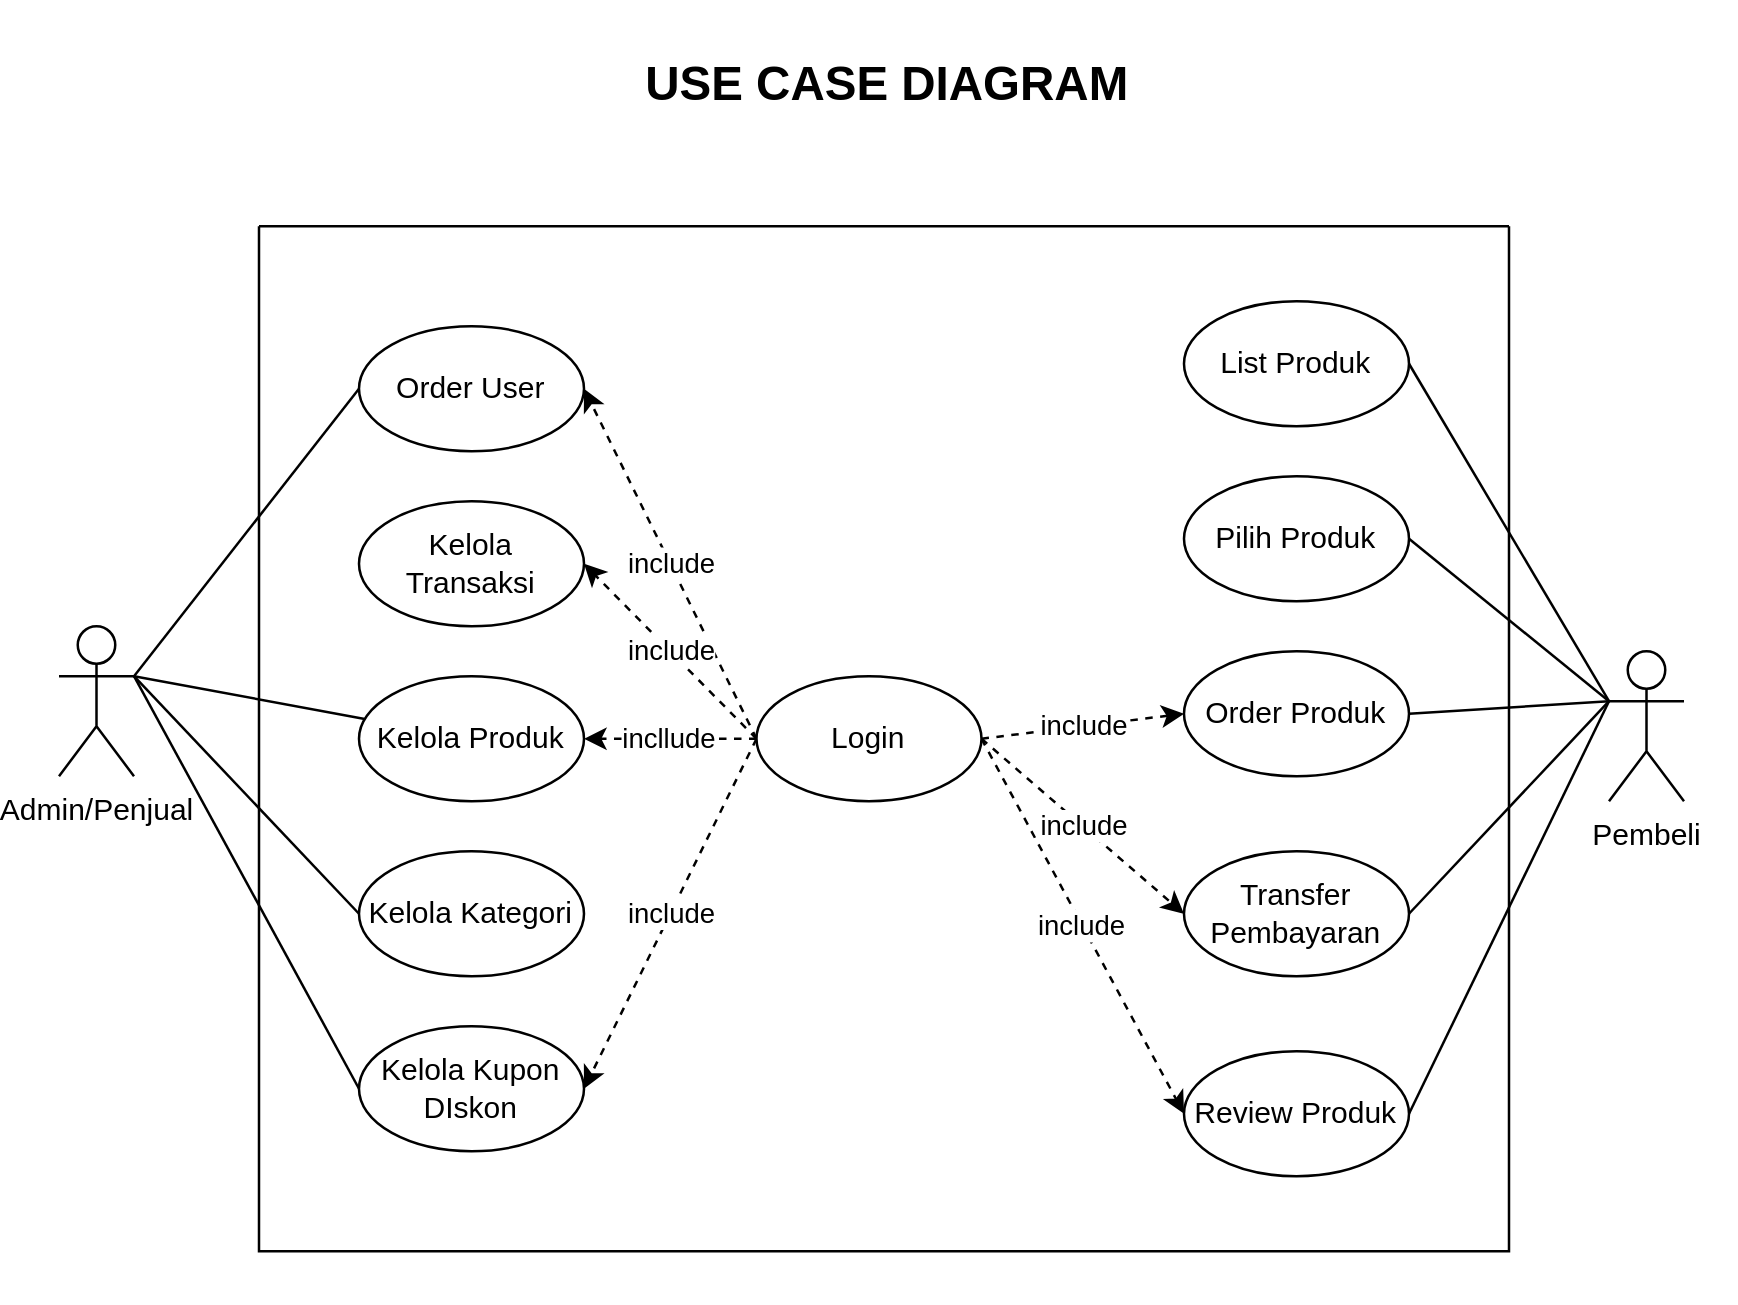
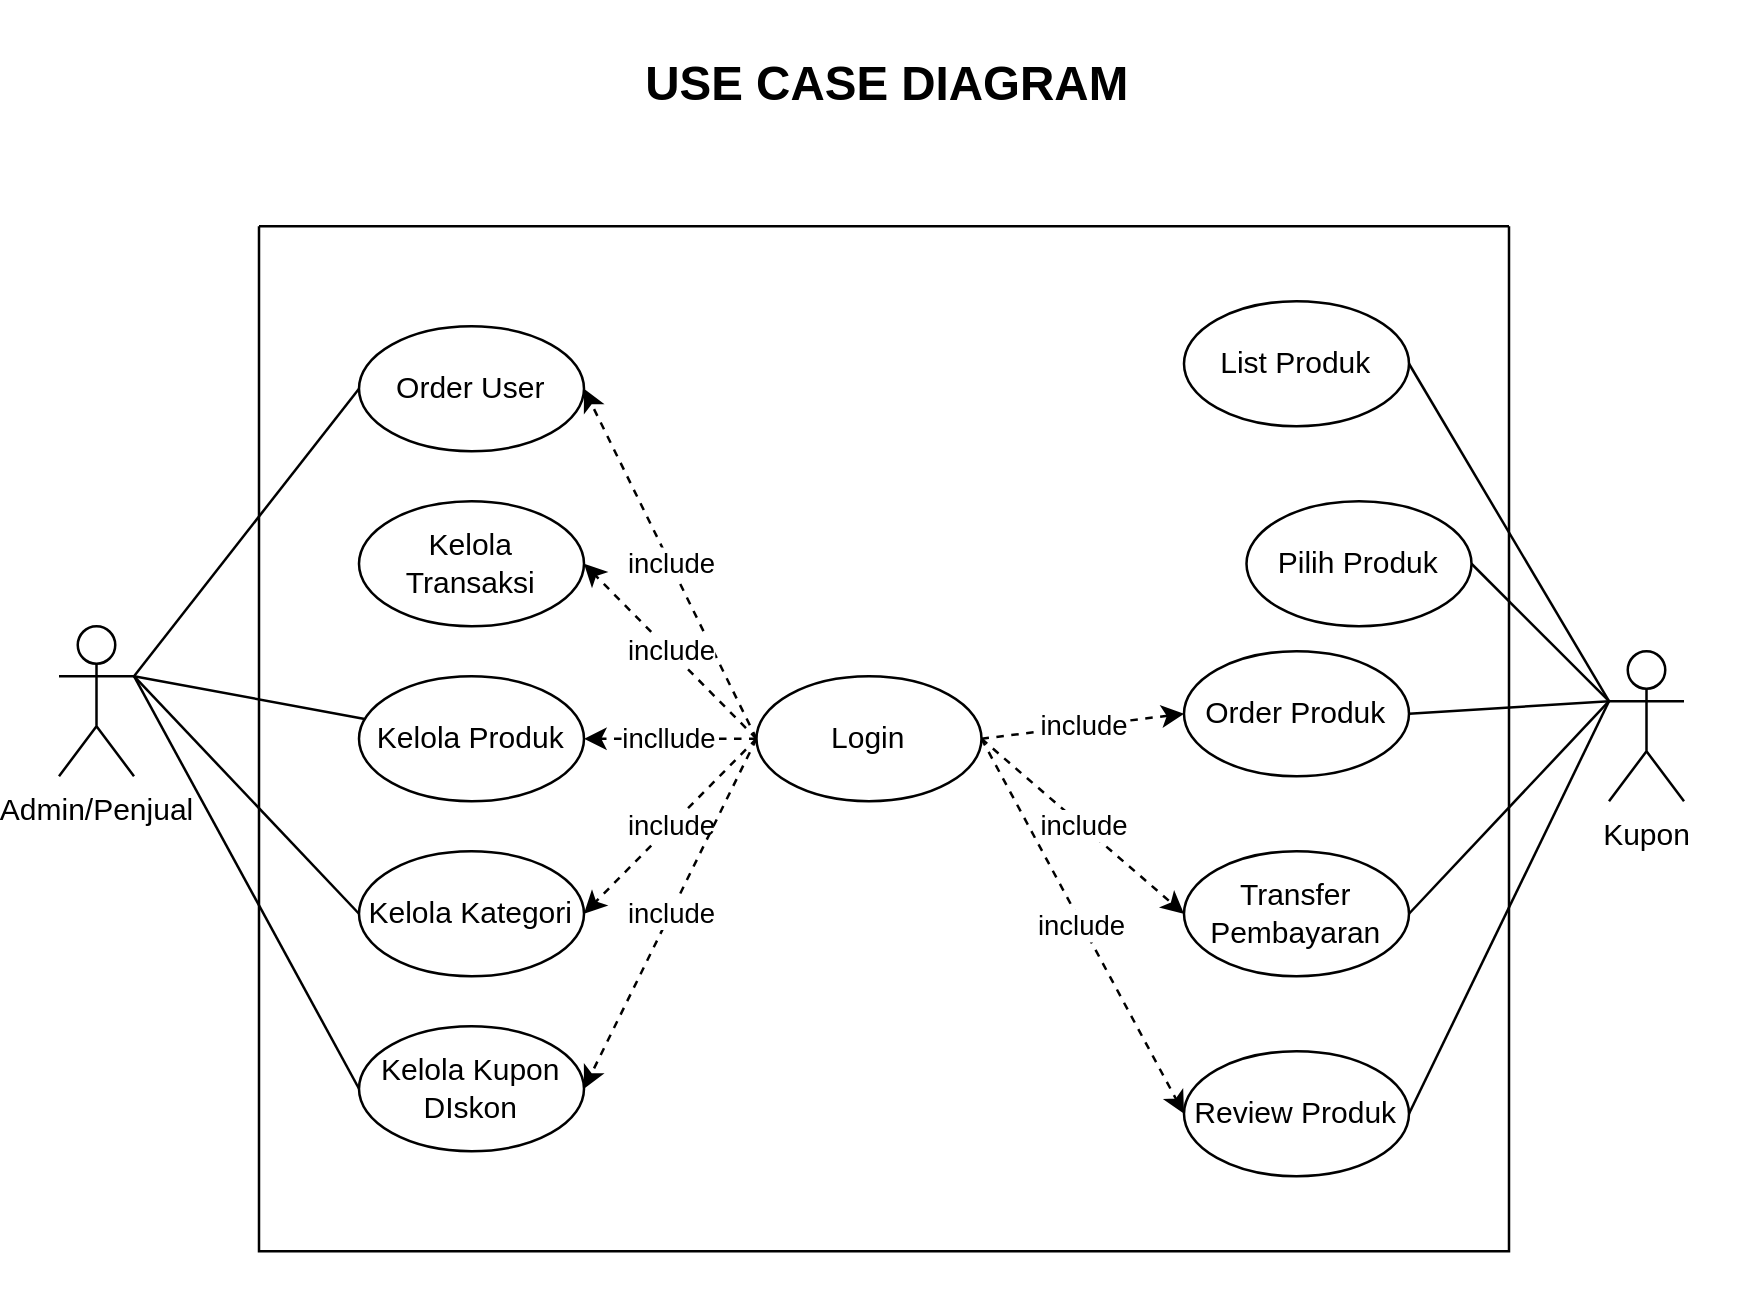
  <mxCell id="0" />
  <mxCell id="1" parent="0" />
  <mxCell id="2" style="rounded=0;orthogonalLoop=1;jettySize=auto;html=1;exitX=1;exitY=0.333;exitDx=0;exitDy=0;exitPerimeter=0;entryX=0;entryY=0.5;entryDx=0;entryDy=0;endArrow=none;endFill=0;" parent="1" source="6" target="7" edge="1"><mxGeometry relative="1" as="geometry" /></mxCell>
  <mxCell id="3" style="rounded=0;orthogonalLoop=1;jettySize=auto;html=1;exitX=1;exitY=0.333;exitDx=0;exitDy=0;exitPerimeter=0;endArrow=none;endFill=0;" parent="1" source="6" target="9" edge="1"><mxGeometry relative="1" as="geometry" /></mxCell>
  <mxCell id="4" style="rounded=0;orthogonalLoop=1;jettySize=auto;html=1;exitX=1;exitY=0.333;exitDx=0;exitDy=0;exitPerimeter=0;entryX=0;entryY=0.5;entryDx=0;entryDy=0;endArrow=none;endFill=0;" parent="1" source="6" target="10" edge="1"><mxGeometry relative="1" as="geometry"><mxPoint x="110" y="360" as="targetPoint" /></mxGeometry></mxCell>
  <mxCell id="5" style="rounded=0;orthogonalLoop=1;jettySize=auto;html=1;exitX=1;exitY=0.333;exitDx=0;exitDy=0;exitPerimeter=0;entryX=0;entryY=0.5;entryDx=0;entryDy=0;endArrow=none;endFill=0;" parent="1" source="6" target="11" edge="1"><mxGeometry relative="1" as="geometry"><mxPoint x="110" y="430" as="targetPoint" /></mxGeometry></mxCell>
  <mxCell id="6" value="Admin/Penjual" style="shape=umlActor;verticalLabelPosition=bottom;verticalAlign=top;html=1;outlineConnect=0;" parent="1" vertex="1"><mxGeometry x="20" y="250" width="30" height="60" as="geometry" /></mxCell>
  <mxCell id="7" value="Order User" style="ellipse;whiteSpace=wrap;html=1;" parent="1" vertex="1"><mxGeometry x="140" y="130" width="90" height="50" as="geometry" /></mxCell>
  <mxCell id="8" value="Kelola Transaksi" style="ellipse;whiteSpace=wrap;html=1;" parent="1" vertex="1"><mxGeometry x="140" y="200" width="90" height="50" as="geometry" /></mxCell>
  <mxCell id="9" value="Kelola Produk" style="ellipse;whiteSpace=wrap;html=1;" parent="1" vertex="1"><mxGeometry x="140" y="270" width="90" height="50" as="geometry" /></mxCell>
  <mxCell id="10" value="Kelola Kategori" style="ellipse;whiteSpace=wrap;html=1;" parent="1" vertex="1"><mxGeometry x="140" y="340" width="90" height="50" as="geometry" /></mxCell>
  <mxCell id="11" value="Kelola Kupon DIskon" style="ellipse;whiteSpace=wrap;html=1;" parent="1" vertex="1"><mxGeometry x="140" y="410" width="90" height="50" as="geometry" /></mxCell>
  <mxCell id="12" value="include" style="rounded=0;orthogonalLoop=1;jettySize=auto;html=1;exitX=0;exitY=0.5;exitDx=0;exitDy=0;entryX=1;entryY=0.5;entryDx=0;entryDy=0;dashed=1;" parent="1" source="20" target="7" edge="1"><mxGeometry relative="1" as="geometry" /></mxCell>
  <mxCell id="13" value="include" style="rounded=0;orthogonalLoop=1;jettySize=auto;html=1;exitX=0;exitY=0.5;exitDx=0;exitDy=0;entryX=1;entryY=0.5;entryDx=0;entryDy=0;dashed=1;" parent="1" source="20" target="8" edge="1"><mxGeometry relative="1" as="geometry" /></mxCell>
  <mxCell id="14" value="incllude" style="rounded=0;orthogonalLoop=1;jettySize=auto;html=1;exitX=0;exitY=0.5;exitDx=0;exitDy=0;entryX=1;entryY=0.5;entryDx=0;entryDy=0;dashed=1;" parent="1" source="20" target="9" edge="1"><mxGeometry relative="1" as="geometry" /></mxCell>
+ <mxCell id="15" value="include" style="rounded=0;orthogonalLoop=1;jettySize=auto;html=1;exitX=0;exitY=0.5;exitDx=0;exitDy=0;entryX=1;entryY=0.5;entryDx=0;entryDy=0;dashed=1;" parent="1" source="20" target="10" edge="1"><mxGeometry relative="1" as="geometry" /></mxCell>
  <mxCell id="16" value="include" style="rounded=0;orthogonalLoop=1;jettySize=auto;html=1;exitX=0;exitY=0.5;exitDx=0;exitDy=0;entryX=1;entryY=0.5;entryDx=0;entryDy=0;dashed=1;" parent="1" source="20" target="11" edge="1"><mxGeometry relative="1" as="geometry" /></mxCell>
  <mxCell id="17" value="include" style="rounded=0;orthogonalLoop=1;jettySize=auto;html=1;exitX=1;exitY=0.5;exitDx=0;exitDy=0;entryX=0;entryY=0.5;entryDx=0;entryDy=0;dashed=1;" parent="1" source="20" target="29" edge="1"><mxGeometry relative="1" as="geometry" /></mxCell>
  <mxCell id="18" value="include" style="rounded=0;orthogonalLoop=1;jettySize=auto;html=1;exitX=1;exitY=0.5;exitDx=0;exitDy=0;entryX=0;entryY=0.5;entryDx=0;entryDy=0;dashed=1;" parent="1" source="20" target="30" edge="1"><mxGeometry relative="1" as="geometry" /></mxCell>
  <mxCell id="19" value="include" style="rounded=0;orthogonalLoop=1;jettySize=auto;html=1;exitX=1;exitY=0.5;exitDx=0;exitDy=0;entryX=0;entryY=0.5;entryDx=0;entryDy=0;dashed=1;" parent="1" source="20" target="31" edge="1"><mxGeometry relative="1" as="geometry" /></mxCell>
  <mxCell id="20" value="Login" style="ellipse;whiteSpace=wrap;html=1;" parent="1" vertex="1"><mxGeometry x="299" y="270" width="90" height="50" as="geometry" /></mxCell>
  <mxCell id="21" value="List Produk" style="ellipse;whiteSpace=wrap;html=1;" parent="1" vertex="1"><mxGeometry x="470" y="120" width="90" height="50" as="geometry" /></mxCell>
  <mxCell id="22" style="rounded=0;orthogonalLoop=1;jettySize=auto;html=1;exitX=0;exitY=0.333;exitDx=0;exitDy=0;exitPerimeter=0;entryX=1;entryY=0.5;entryDx=0;entryDy=0;endArrow=none;endFill=0;" parent="1" source="27" target="21" edge="1"><mxGeometry relative="1" as="geometry" /></mxCell>
  <mxCell id="23" style="rounded=0;orthogonalLoop=1;jettySize=auto;html=1;exitX=0;exitY=0.333;exitDx=0;exitDy=0;exitPerimeter=0;entryX=1;entryY=0.5;entryDx=0;entryDy=0;endArrow=none;endFill=0;" parent="1" source="27" target="28" edge="1"><mxGeometry relative="1" as="geometry" /></mxCell>
  <mxCell id="24" style="rounded=0;orthogonalLoop=1;jettySize=auto;html=1;exitX=0;exitY=0.333;exitDx=0;exitDy=0;exitPerimeter=0;entryX=1;entryY=0.5;entryDx=0;entryDy=0;endArrow=none;endFill=0;" parent="1" source="27" target="29" edge="1"><mxGeometry relative="1" as="geometry" /></mxCell>
  <mxCell id="25" style="rounded=0;orthogonalLoop=1;jettySize=auto;html=1;exitX=0;exitY=0.333;exitDx=0;exitDy=0;exitPerimeter=0;entryX=1;entryY=0.5;entryDx=0;entryDy=0;endArrow=none;endFill=0;" parent="1" source="27" target="30" edge="1"><mxGeometry relative="1" as="geometry" /></mxCell>
  <mxCell id="26" style="rounded=0;orthogonalLoop=1;jettySize=auto;html=1;exitX=0;exitY=0.333;exitDx=0;exitDy=0;exitPerimeter=0;entryX=1;entryY=0.5;entryDx=0;entryDy=0;endArrow=none;endFill=0;" parent="1" source="27" target="31" edge="1"><mxGeometry relative="1" as="geometry" /></mxCell>
- <mxCell id="27" value="Pembeli" style="shape=umlActor;verticalLabelPosition=bottom;verticalAlign=top;html=1;outlineConnect=0;" parent="1" vertex="1"><mxGeometry x="640" y="260" width="30" height="60" as="geometry" /></mxCell>
- <mxCell id="28" value="Pilih Produk" style="ellipse;whiteSpace=wrap;html=1;" parent="1" vertex="1"><mxGeometry x="470" y="190" width="90" height="50" as="geometry" /></mxCell>
+ <mxCell id="27" value="Kupon" style="shape=umlActor;verticalLabelPosition=bottom;verticalAlign=top;html=1;outlineConnect=0;" parent="1" vertex="1"><mxGeometry x="640" y="260" width="30" height="60" as="geometry" /></mxCell>
+ <mxCell id="28" value="Pilih Produk" style="ellipse;whiteSpace=wrap;html=1;" parent="1" vertex="1"><mxGeometry x="495" y="200" width="90" height="50" as="geometry" /></mxCell>
  <mxCell id="29" value="Order Produk" style="ellipse;whiteSpace=wrap;html=1;" parent="1" vertex="1"><mxGeometry x="470" y="260" width="90" height="50" as="geometry" /></mxCell>
  <mxCell id="30" value="Transfer Pembayaran" style="ellipse;whiteSpace=wrap;html=1;" parent="1" vertex="1"><mxGeometry x="470" y="340" width="90" height="50" as="geometry" /></mxCell>
  <mxCell id="31" value="Review Produk" style="ellipse;whiteSpace=wrap;html=1;" parent="1" vertex="1"><mxGeometry x="470" y="420" width="90" height="50" as="geometry" /></mxCell>
  <mxCell id="32" value="&lt;h1 style=&quot;font-size: 19px;&quot;&gt;&lt;font style=&quot;font-size: 19px;&quot;&gt;USE CASE DIAGRAM&lt;/font&gt;&lt;/h1&gt;" style="text;html=1;strokeColor=none;fillColor=none;spacing=5;spacingTop=-20;whiteSpace=wrap;overflow=hidden;rounded=0;fontSize=19;" parent="1" vertex="1"><mxGeometry x="250" y="20" width="240" height="50" as="geometry" /></mxCell>
  <mxCell id="33" value="" style="swimlane;startSize=0;" vertex="1" parent="1"><mxGeometry x="100" y="90" width="500" height="410" as="geometry" /></mxCell>
